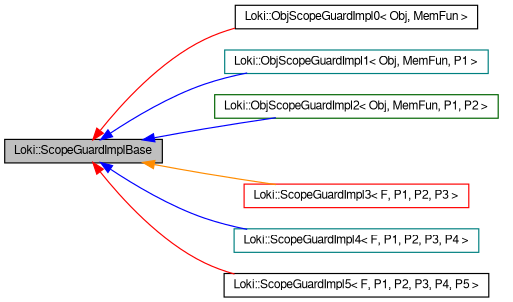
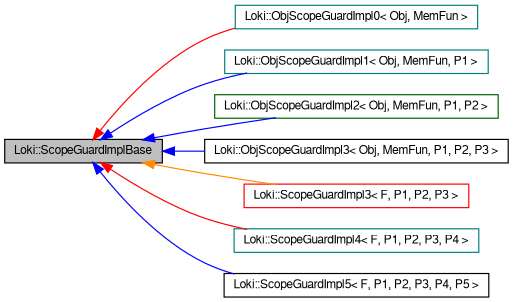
  digraph {
    rankdir=LR
    node [color=black fontname=FreeSans fontsize=10 shape=record]
    edge [color=blue dir=back fontname=FreeSans fontsize=10 labelfontname=FreeSans labelfontsize=10 style=solid]
    n1 [fillcolor=grey75 fontcolor=black height=0.2 label="Loki::ScopeGuardImplBase" style=filled width=0.4]
-   n2 [height=0.2 label="Loki::ObjScopeGuardImpl0\< Obj, MemFun \>" width=0.4]
+   n2 [color=teal height=0.2 label="Loki::ObjScopeGuardImpl0\< Obj, MemFun \>" width=0.4]
    n3 [color=teal height=0.2 label="Loki::ObjScopeGuardImpl1\< Obj, MemFun, P1 \>" width=0.4]
    n4 [color=darkgreen height=0.2 label="Loki::ObjScopeGuardImpl2\< Obj, MemFun, P1, P2 \>" width=0.4]
+   n5 [height=0.2 label="Loki::ObjScopeGuardImpl3\< Obj, MemFun, P1, P2, P3 \>" width=0.4]
    n6 [color=red height=0.2 label="Loki::ScopeGuardImpl3\< F, P1, P2, P3 \>" width=0.4]
    n7 [color=teal height=0.2 label="Loki::ScopeGuardImpl4\< F, P1, P2, P3, P4 \>" width=0.4]
    n8 [height=0.2 label="Loki::ScopeGuardImpl5\< F, P1, P2, P3, P4, P5 \>" width=0.4]
    n1 -> n2 [color=red]
    n1 -> n3
    n1 -> n4
+   n1 -> n5
    n1 -> n6 [color=darkorange]
-   n1 -> n7
-   n1 -> n8 [color=red]
+   n1 -> n7 [color=red]
+   n1 -> n8
  }
